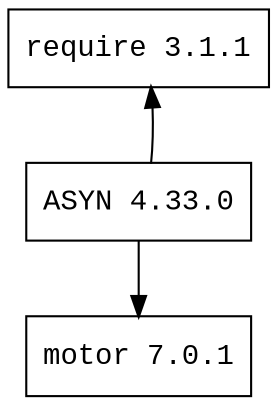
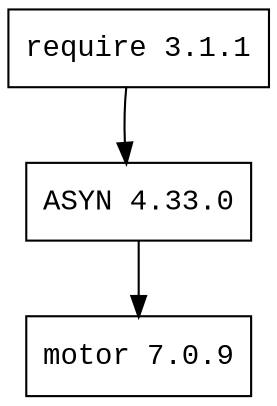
  digraph {
    fontname="Liberation Mono"
    node [fontname="Liberation Mono" shape=record]
    edge [fontname="Liberation Mono"]
    n1 [label="require 3.1.1"]
    n2 [label="ASYN 4.33.0"]
-   n3 [label="motor 7.0.1"]
-   n2 -> n1
+   n3 [label="motor 7.0.9"]
+   n1 -> n2
    n2 -> n3
  }
